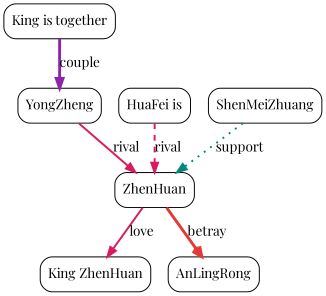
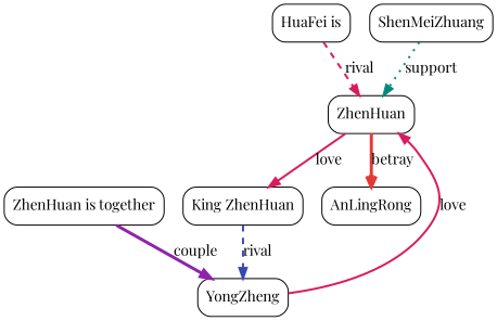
  strict digraph {
    fontname="Playfair Display"
    node [fontname="Playfair Display" shape=box style=rounded]
    edge [arrowhead=normal color="#d81b60" fontname="Playfair Display" penwidth=2 style=solid]
    n1 [label=ZhenHuan]
    n2 [label="King ZhenHuan"]
    n3 [label=AnLingRong]
    n4 [label=YongZheng]
-   n5 [label="King is together"]
+   n5 [label="ZhenHuan is together"]
    n6 [label="HuaFei is"]
    n7 [label=ShenMeiZhuang]
    n1 -> n2 [label=love]
    n1 -> n3 [arrowhead=vee color="#e53935" label=betray penwidth=3]
-   n4 -> n1 [label=rival]
+   n2 -> n4 [color="#3949ab" label=rival style=dashed]
+   n4 -> n1 [label=love]
    n5 -> n4 [color="#8e24aa" label=couple penwidth=3 style=bold]
    n6 -> n1 [label=rival style=dashed]
    n7 -> n1 [color="#00897b" label=support style=dotted]
  }
